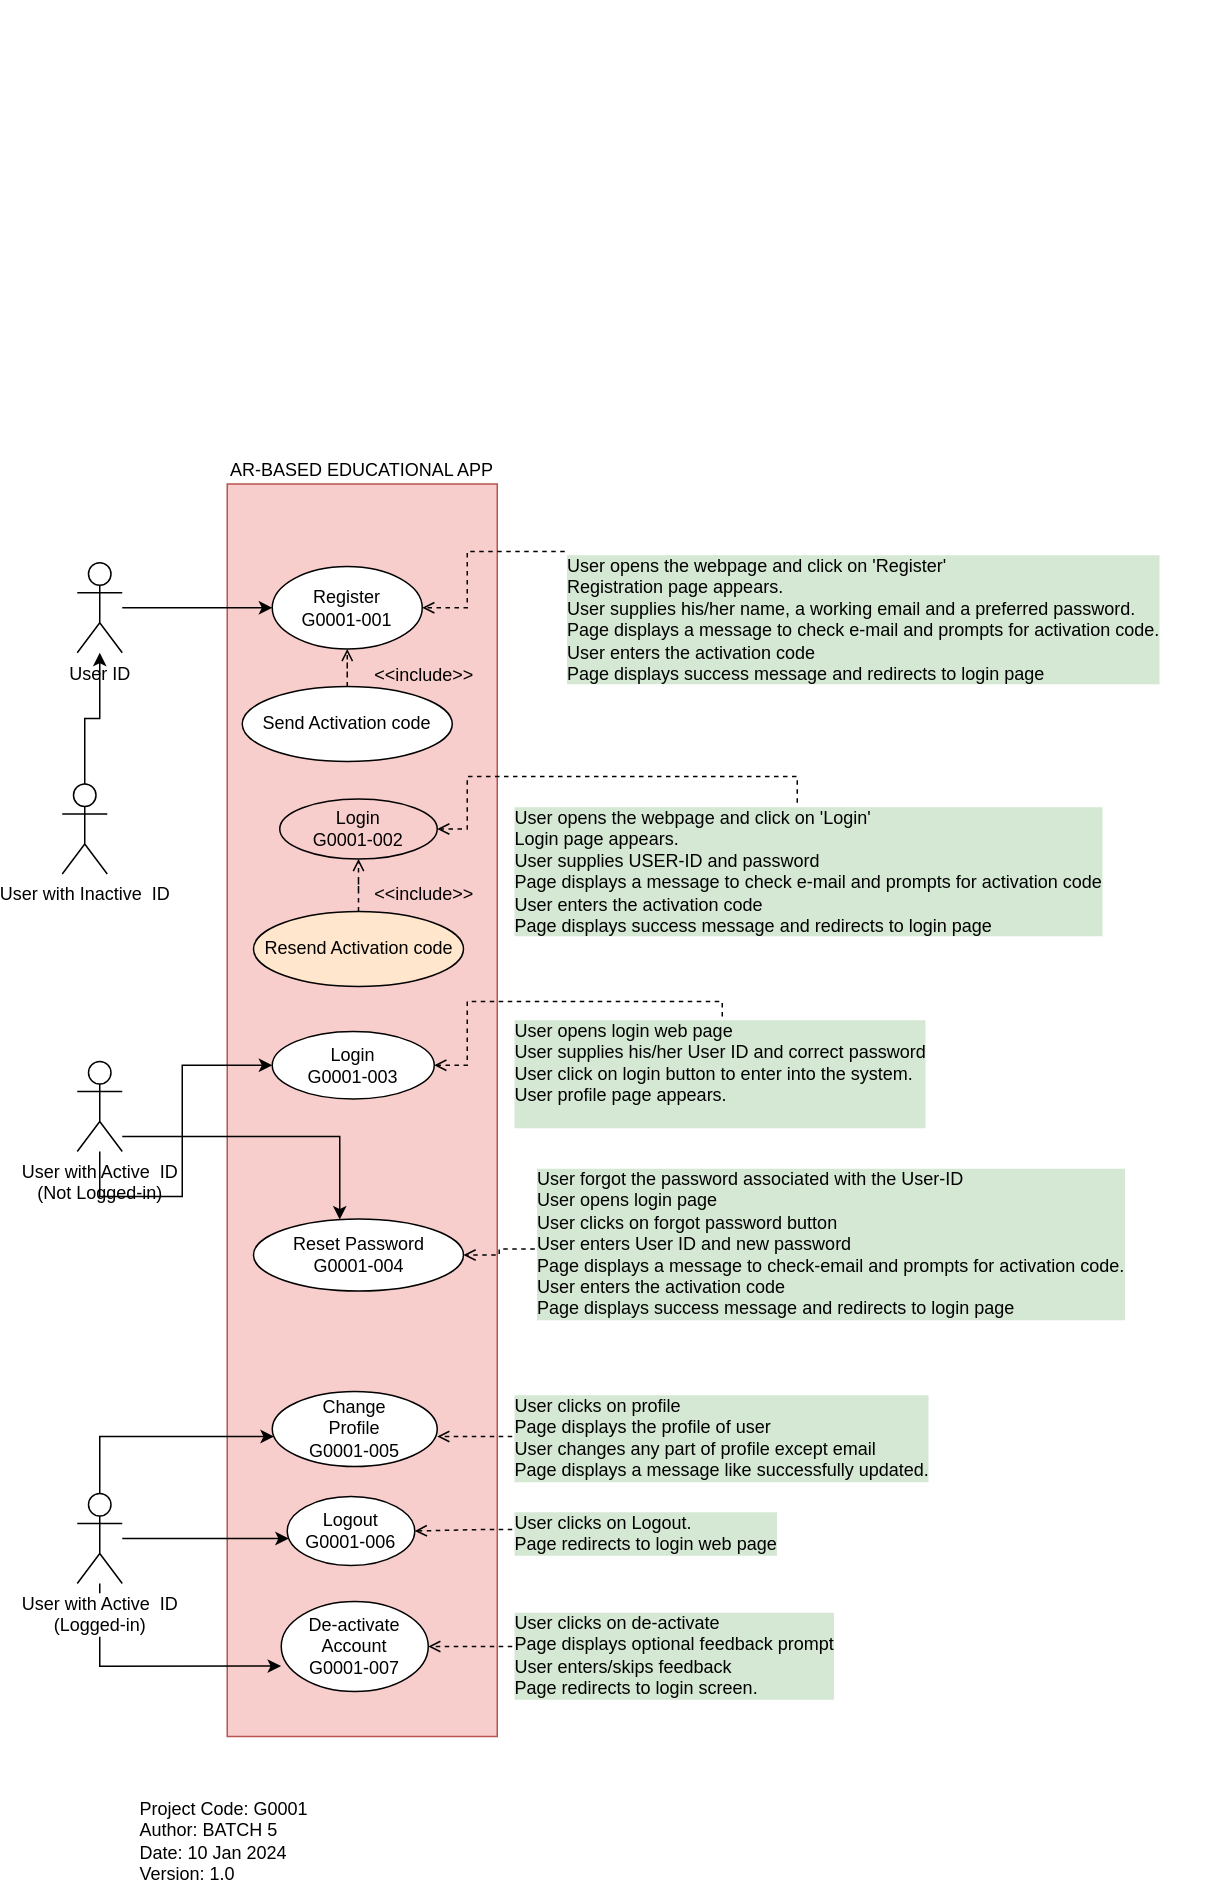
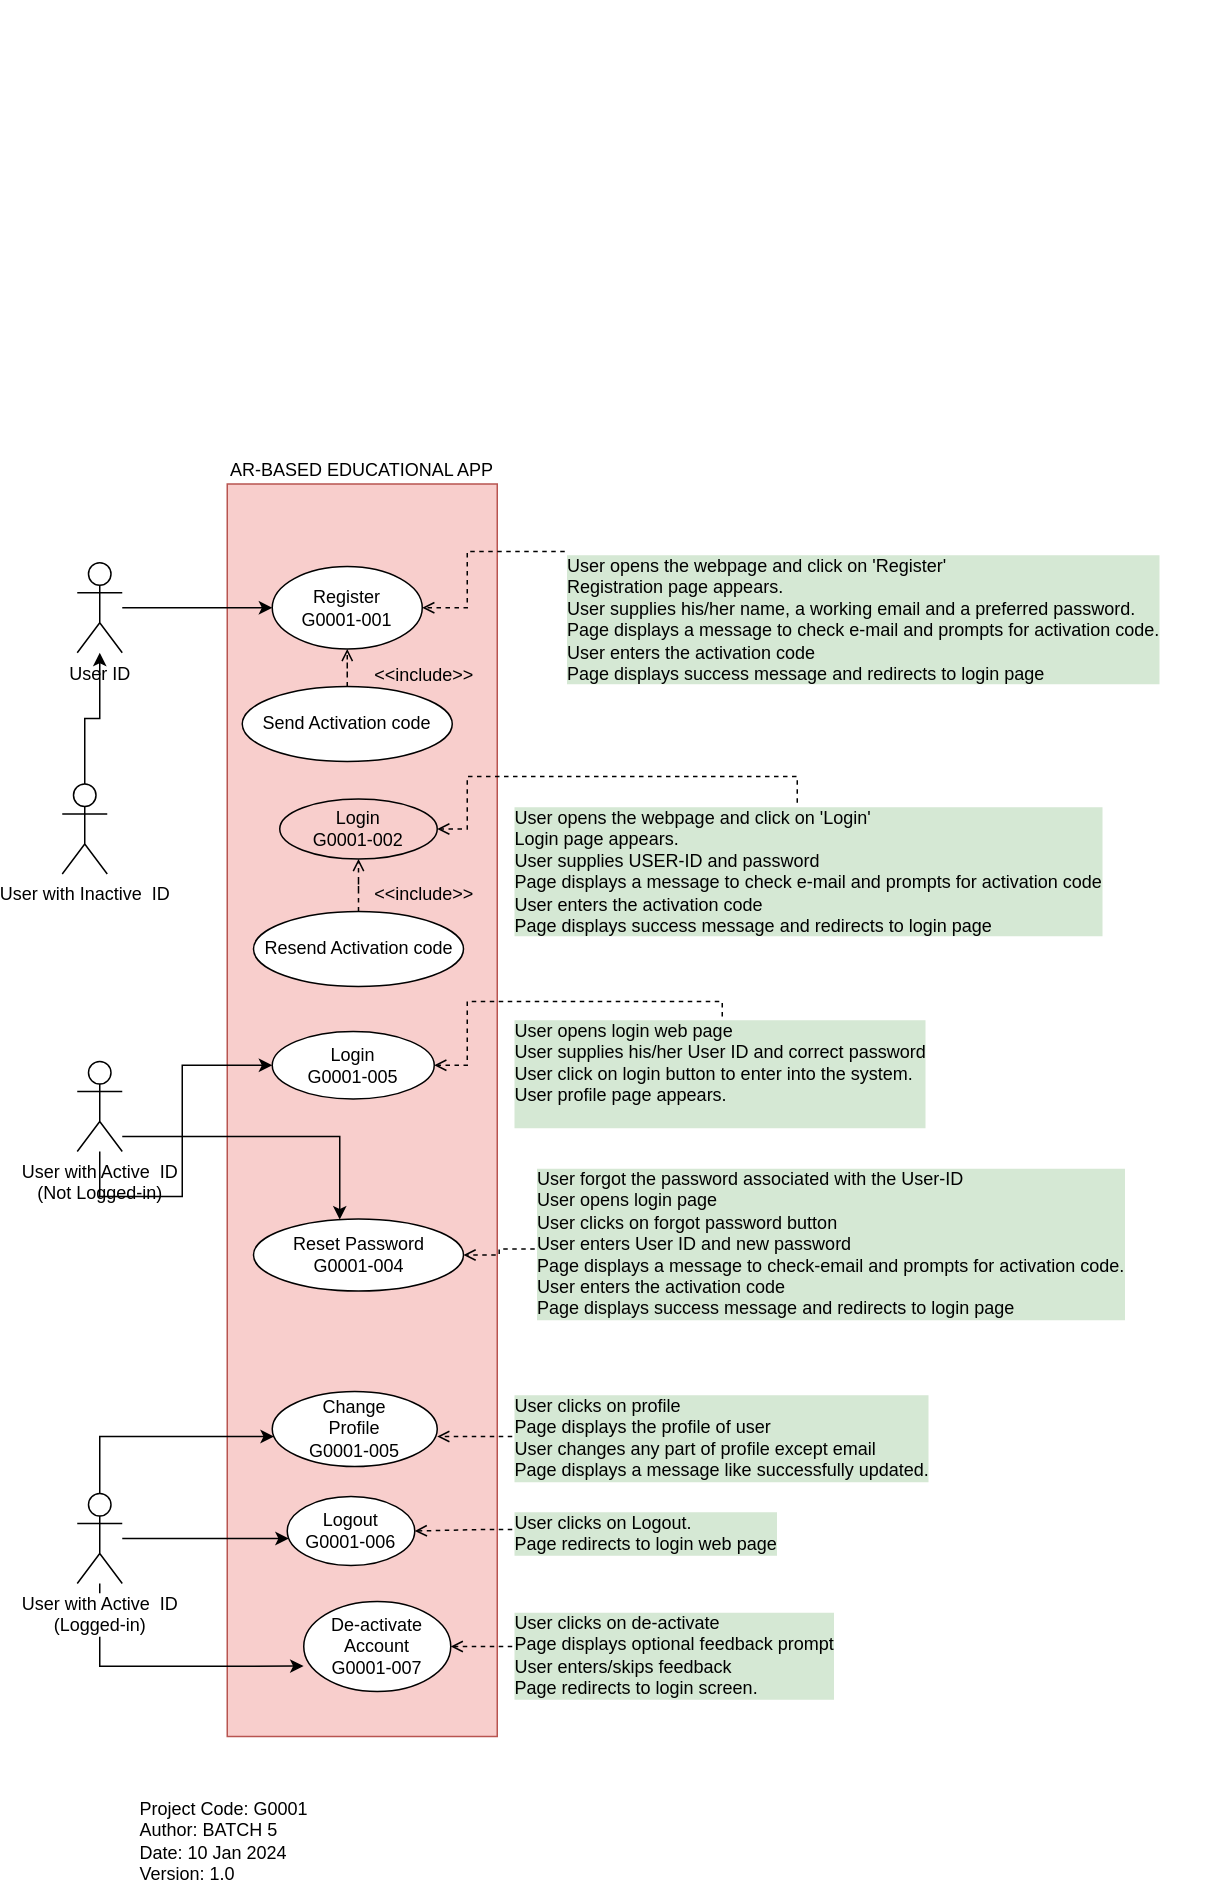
  <mxCell id="0" />
  <mxCell id="1" parent="0" />
  <mxCell id="2" value="AR-BASED EDUCATIONAL APP" style="rounded=0;whiteSpace=wrap;html=1;labelBackgroundColor=none;fontSize=12;align=center;fillColor=#f8cecc;strokeColor=#b85450;labelPosition=center;verticalLabelPosition=top;verticalAlign=bottom;" parent="1" vertex="1"><mxGeometry x="130" y="322" width="180" height="835" as="geometry" /></mxCell>
  <mxCell id="3" style="edgeStyle=orthogonalEdgeStyle;rounded=0;orthogonalLoop=1;jettySize=auto;html=1;" parent="1" source="4" target="5" edge="1"><mxGeometry relative="1" as="geometry" /></mxCell>
  <mxCell id="4" value="User ID" style="shape=umlActor;verticalLabelPosition=bottom;labelBackgroundColor=none;verticalAlign=top;html=1;fillColor=none;" parent="1" vertex="1"><mxGeometry x="30" y="374.5" width="30" height="60" as="geometry" /></mxCell>
  <mxCell id="5" value="&lt;div&gt;Register&lt;/div&gt;&lt;div&gt;G0001-001&lt;br&gt;&lt;/div&gt;" style="ellipse;whiteSpace=wrap;html=1;" parent="1" vertex="1"><mxGeometry x="160" y="377" width="100" height="55" as="geometry" /></mxCell>
  <mxCell id="6" value="&lt;div&gt;Login&lt;/div&gt;&lt;div&gt;G0001-002&lt;/div&gt;" style="ellipse;whiteSpace=wrap;html=1;fillColor=#f8cecc;" parent="1" vertex="1"><mxGeometry x="165" y="532" width="105" height="40" as="geometry" /></mxCell>
- <mxCell id="7" value="&lt;div&gt;Login&lt;/div&gt;&lt;div&gt;G0001-003&lt;/div&gt;" style="ellipse;whiteSpace=wrap;html=1;" parent="1" vertex="1"><mxGeometry x="160" y="687" width="108" height="45" as="geometry" /></mxCell>
+ <mxCell id="7" value="&lt;div&gt;Login&lt;/div&gt;&lt;div&gt;G0001-005&lt;/div&gt;" style="ellipse;whiteSpace=wrap;html=1;" parent="1" vertex="1"><mxGeometry x="160" y="687" width="108" height="45" as="geometry" /></mxCell>
  <mxCell id="8" value="&lt;div&gt;Change &lt;br&gt;&lt;/div&gt;&lt;div&gt;Profile&lt;/div&gt;&lt;div&gt;G0001-005&lt;/div&gt;" style="ellipse;whiteSpace=wrap;html=1;" parent="1" vertex="1"><mxGeometry x="160" y="927" width="110" height="50" as="geometry" /></mxCell>
  <mxCell id="9" style="edgeStyle=orthogonalEdgeStyle;rounded=0;orthogonalLoop=1;jettySize=auto;html=1;entryX=0;entryY=0.5;entryDx=0;entryDy=0;" parent="1" source="11" target="7" edge="1"><mxGeometry relative="1" as="geometry"><Array as="points"><mxPoint x="45" y="797" /><mxPoint x="100" y="797" /><mxPoint x="100" y="710" /></Array></mxGeometry></mxCell>
  <mxCell id="10" style="edgeStyle=orthogonalEdgeStyle;rounded=0;orthogonalLoop=1;jettySize=auto;html=1;" parent="1" source="11" target="17" edge="1"><mxGeometry relative="1" as="geometry"><Array as="points"><mxPoint x="205" y="757" /></Array></mxGeometry></mxCell>
  <mxCell id="11" value="&lt;div&gt;User with Active&amp;nbsp; ID&lt;/div&gt;&lt;div&gt;(Not Logged-in)&lt;br&gt;&lt;/div&gt;" style="shape=umlActor;verticalLabelPosition=bottom;labelBackgroundColor=none;verticalAlign=top;html=1;" parent="1" vertex="1"><mxGeometry x="30" y="707" width="30" height="60" as="geometry" /></mxCell>
  <mxCell id="12" style="edgeStyle=orthogonalEdgeStyle;rounded=0;orthogonalLoop=1;jettySize=auto;html=1;" parent="1" source="15" target="8" edge="1"><mxGeometry relative="1" as="geometry"><Array as="points"><mxPoint x="45" y="957" /></Array></mxGeometry></mxCell>
  <mxCell id="13" style="edgeStyle=orthogonalEdgeStyle;rounded=0;orthogonalLoop=1;jettySize=auto;html=1;" parent="1" source="15" target="18" edge="1"><mxGeometry relative="1" as="geometry"><Array as="points"><mxPoint x="100" y="1025" /><mxPoint x="100" y="1025" /></Array></mxGeometry></mxCell>
  <mxCell id="14" style="edgeStyle=orthogonalEdgeStyle;rounded=0;orthogonalLoop=1;jettySize=auto;html=1;entryX=-0.001;entryY=0.718;entryDx=0;entryDy=0;entryPerimeter=0;endArrow=classic;endFill=1;fontSize=12;" parent="1" source="15" target="16" edge="1"><mxGeometry relative="1" as="geometry"><Array as="points"><mxPoint x="45" y="1110" /></Array></mxGeometry></mxCell>
  <mxCell id="15" value="&lt;div&gt;User with Active&amp;nbsp; ID&lt;/div&gt;&lt;div&gt;(Logged-in)&lt;br&gt;&lt;/div&gt;" style="shape=umlActor;verticalLabelPosition=bottom;labelBackgroundColor=#ffffff;verticalAlign=top;html=1;" parent="1" vertex="1"><mxGeometry x="30" y="995" width="30" height="60" as="geometry" /></mxCell>
- <mxCell id="16" value="&lt;div&gt;De-activate Account&lt;/div&gt;&lt;div&gt;G0001-007&lt;br&gt;&lt;/div&gt;" style="ellipse;whiteSpace=wrap;html=1;" parent="1" vertex="1"><mxGeometry x="166" y="1067" width="98" height="60" as="geometry" /></mxCell>
+ <mxCell id="16" value="&lt;div&gt;De-activate Account&lt;/div&gt;&lt;div&gt;G0001-007&lt;br&gt;&lt;/div&gt;" style="ellipse;whiteSpace=wrap;html=1;" parent="1" vertex="1"><mxGeometry x="181" y="1067" width="98" height="60" as="geometry" /></mxCell>
  <mxCell id="17" value="&lt;div&gt;Reset Password&lt;/div&gt;&lt;div&gt;G0001-004&lt;br&gt;&lt;/div&gt;" style="ellipse;whiteSpace=wrap;html=1;" parent="1" vertex="1"><mxGeometry x="147.5" y="812" width="140" height="48" as="geometry" /></mxCell>
  <mxCell id="18" value="&lt;div&gt;Logout&lt;/div&gt;G0001-006" style="ellipse;whiteSpace=wrap;html=1;" parent="1" vertex="1"><mxGeometry x="170" y="997" width="85" height="46" as="geometry" /></mxCell>
  <mxCell id="19" style="edgeStyle=orthogonalEdgeStyle;rounded=0;orthogonalLoop=1;jettySize=auto;html=1;" parent="1" source="20" target="4" edge="1"><mxGeometry relative="1" as="geometry" /></mxCell>
  <mxCell id="20" value="User with Inactive&amp;nbsp; ID" style="shape=umlActor;verticalLabelPosition=bottom;labelBackgroundColor=none;verticalAlign=top;html=1;fillColor=#ffffff;strokeColor=#000000;" parent="1" vertex="1"><mxGeometry x="20" y="522" width="30" height="60" as="geometry" /></mxCell>
  <mxCell id="21" style="edgeStyle=orthogonalEdgeStyle;rounded=0;orthogonalLoop=1;jettySize=auto;html=1;entryX=1;entryY=0.5;entryDx=0;entryDy=0;dashed=1;endArrow=open;endFill=0;fontSize=12;" parent="1" source="22" target="5" edge="1"><mxGeometry relative="1" as="geometry"><Array as="points"><mxPoint x="510" y="367" /><mxPoint x="290" y="367" /><mxPoint x="290" y="404" /></Array></mxGeometry></mxCell>
  <mxCell id="22" value="&lt;div&gt;User opens the webpage and click on 'Register'&lt;/div&gt;&lt;div&gt;Registration page appears.&lt;br&gt;&lt;/div&gt;&lt;div&gt;User supplies his/her name, a working email and a preferred password.&lt;/div&gt;&lt;div&gt;Page displays a message to check e-mail and prompts for activation code.&lt;/div&gt;&lt;div&gt;User enters the activation code&lt;/div&gt;&lt;div&gt;Page displays success message and redirects to login page&lt;br&gt;&lt;/div&gt;" style="text;html=1;resizable=0;points=[];autosize=1;align=left;verticalAlign=top;spacingTop=-4;labelBackgroundColor=#D5E8D4;comic=0;shadow=0;" parent="1" vertex="1"><mxGeometry x="355" y="367" width="410" height="90" as="geometry" /></mxCell>
  <mxCell id="23" style="edgeStyle=orthogonalEdgeStyle;rounded=0;orthogonalLoop=1;jettySize=auto;html=1;endArrow=open;endFill=0;fontSize=12;dashed=1;" parent="1" source="24" target="6" edge="1"><mxGeometry relative="1" as="geometry" /></mxCell>
- <mxCell id="24" value="&lt;div&gt;Resend Activation code&lt;/div&gt;" style="ellipse;whiteSpace=wrap;html=1;fillColor=#ffe6cc;" parent="1" vertex="1"><mxGeometry x="147.5" y="607" width="140" height="50" as="geometry" /></mxCell>
+ <mxCell id="24" value="&lt;div&gt;Resend Activation code&lt;/div&gt;" style="ellipse;whiteSpace=wrap;html=1;" parent="1" vertex="1"><mxGeometry x="147.5" y="607" width="140" height="50" as="geometry" /></mxCell>
  <mxCell id="25" style="edgeStyle=orthogonalEdgeStyle;rounded=0;orthogonalLoop=1;jettySize=auto;html=1;dashed=1;endArrow=open;endFill=0;" parent="1" source="27" target="5" edge="1"><mxGeometry relative="1" as="geometry" /></mxCell>
  <mxCell id="26" value="&amp;lt;&amp;lt;include&amp;gt;&amp;gt;" style="text;html=1;resizable=0;points=[];align=center;verticalAlign=middle;labelBackgroundColor=none;" parent="25" vertex="1" connectable="0"><mxGeometry x="0.564" relative="1" as="geometry"><mxPoint x="50" y="5" as="offset" /></mxGeometry></mxCell>
  <mxCell id="27" value="&lt;div&gt;Send Activation code&lt;/div&gt;" style="ellipse;whiteSpace=wrap;html=1;" parent="1" vertex="1"><mxGeometry x="140" y="457" width="140" height="50" as="geometry" /></mxCell>
  <mxCell id="28" style="edgeStyle=orthogonalEdgeStyle;rounded=0;orthogonalLoop=1;jettySize=auto;html=1;entryX=1;entryY=0.5;entryDx=0;entryDy=0;dashed=1;endArrow=open;endFill=0;fontSize=12;" parent="1" source="29" target="6" edge="1"><mxGeometry relative="1" as="geometry"><Array as="points"><mxPoint x="510" y="517" /><mxPoint x="290" y="517" /><mxPoint x="290" y="552" /></Array></mxGeometry></mxCell>
  <mxCell id="29" value="User opens the webpage and click on 'Login'&lt;br&gt;&lt;div&gt;&lt;span&gt;Login page appears.&lt;/span&gt;&lt;/div&gt;&lt;div&gt;&lt;span&gt;User supplies USER-ID and password&lt;/span&gt;&lt;/div&gt;&lt;div&gt;&lt;span&gt;Page displays a message to check e-mail and prompts for activation code&lt;/span&gt;&lt;/div&gt;&lt;div&gt;&lt;span&gt;User enters the activation code&lt;/span&gt;&lt;/div&gt;&lt;div&gt;&lt;span&gt;Page displays success message and redirects to login page&lt;br&gt;&lt;/span&gt;&lt;/div&gt;" style="text;html=1;resizable=0;points=[];autosize=1;align=left;verticalAlign=top;spacingTop=-4;labelBackgroundColor=#D5E8D4;" parent="1" vertex="1"><mxGeometry x="320" y="534.5" width="420" height="90" as="geometry" /></mxCell>
  <mxCell id="30" style="edgeStyle=orthogonalEdgeStyle;rounded=0;orthogonalLoop=1;jettySize=auto;html=1;entryX=1;entryY=0.5;entryDx=0;entryDy=0;dashed=1;endArrow=open;endFill=0;fontSize=12;" parent="1" source="31" target="7" edge="1"><mxGeometry relative="1" as="geometry"><Array as="points"><mxPoint x="460" y="667" /><mxPoint x="290" y="667" /><mxPoint x="290" y="710" /></Array></mxGeometry></mxCell>
  <mxCell id="31" value="&lt;div&gt;User opens login web page&lt;/div&gt;&lt;div&gt;User supplies his/her User ID and correct password&lt;/div&gt;&lt;div&gt;User click on login button to enter into the system.&lt;/div&gt;&lt;div&gt;User profile page appears.&lt;/div&gt;&lt;div&gt;&lt;br&gt;&lt;/div&gt;" style="text;html=1;resizable=0;points=[];autosize=1;align=left;verticalAlign=top;spacingTop=-4;labelBackgroundColor=#D5E8D4;" parent="1" vertex="1"><mxGeometry x="320" y="677" width="300" height="80" as="geometry" /></mxCell>
  <mxCell id="32" style="edgeStyle=orthogonalEdgeStyle;rounded=0;orthogonalLoop=1;jettySize=auto;html=1;entryX=1;entryY=0.5;entryDx=0;entryDy=0;dashed=1;endArrow=open;endFill=0;fontSize=12;" parent="1" source="33" target="16" edge="1"><mxGeometry relative="1" as="geometry"><Array as="points"><mxPoint x="310" y="1097" /><mxPoint x="310" y="1097" /></Array></mxGeometry></mxCell>
  <mxCell id="33" value="User clicks on de-activate&lt;br&gt;&lt;div&gt;Page displays optional feedback prompt&lt;/div&gt;&lt;div&gt;User enters/skips feedback&lt;br&gt;&lt;/div&gt;&lt;div&gt;Page redirects to login screen.&lt;/div&gt;" style="text;html=1;resizable=0;points=[];autosize=1;align=left;verticalAlign=top;spacingTop=-4;labelBackgroundColor=#D5E8D4;" parent="1" vertex="1"><mxGeometry x="320" y="1072" width="230" height="60" as="geometry" /></mxCell>
  <mxCell id="34" style="edgeStyle=orthogonalEdgeStyle;rounded=0;orthogonalLoop=1;jettySize=auto;html=1;entryX=1;entryY=0.5;entryDx=0;entryDy=0;dashed=1;endArrow=open;endFill=0;fontSize=12;" parent="1" source="35" target="17" edge="1"><mxGeometry relative="1" as="geometry" /></mxCell>
  <mxCell id="35" value="&lt;div&gt;User forgot the password associated with the User-ID&lt;br&gt;&lt;/div&gt;&lt;div&gt;User opens login page&lt;/div&gt;&lt;div&gt;User clicks on forgot password button&lt;/div&gt;&lt;div&gt;User enters User ID and new password&lt;br&gt;&lt;/div&gt;&lt;div&gt;Page displays a message to check-email and prompts for activation code.&lt;/div&gt;&lt;div&gt;User enters the activation code&lt;/div&gt;&lt;div&gt;Page displays success message and redirects to login page&lt;/div&gt;" style="text;html=1;labelBackgroundColor=#D5E8D4;" parent="1" vertex="1"><mxGeometry x="335" y="772" width="410" height="120" as="geometry" /></mxCell>
  <mxCell id="36" style="edgeStyle=orthogonalEdgeStyle;rounded=0;orthogonalLoop=1;jettySize=auto;html=1;dashed=1;endArrow=open;endFill=0;fontSize=12;" parent="1" source="37" edge="1"><mxGeometry relative="1" as="geometry"><mxPoint x="270" y="957" as="targetPoint" /></mxGeometry></mxCell>
  <mxCell id="37" value="&lt;div&gt;User clicks on profile&lt;/div&gt;&lt;div&gt;Page displays the profile of user&lt;/div&gt;&lt;div&gt;User changes any part of profile except email&lt;br&gt;&lt;/div&gt;Page displays a message like successfully updated.&lt;br&gt;" style="text;html=1;resizable=0;points=[];autosize=1;align=left;verticalAlign=top;spacingTop=-4;labelBackgroundColor=#D5E8D4;" parent="1" vertex="1"><mxGeometry x="320" y="927" width="290" height="60" as="geometry" /></mxCell>
  <mxCell id="38" style="edgeStyle=orthogonalEdgeStyle;rounded=0;orthogonalLoop=1;jettySize=auto;html=1;entryX=1;entryY=0.5;entryDx=0;entryDy=0;dashed=1;endArrow=open;endFill=0;fontSize=12;" parent="1" source="39" target="18" edge="1"><mxGeometry relative="1" as="geometry"><Array as="points"><mxPoint x="300" y="1019" /><mxPoint x="300" y="1019" /></Array></mxGeometry></mxCell>
  <mxCell id="39" value="User clicks on Logout.&lt;br&gt;Page redirects to login web page&lt;br&gt;" style="text;html=1;resizable=0;points=[];autosize=1;align=left;verticalAlign=top;spacingTop=-4;labelBackgroundColor=#D5E8D4;" parent="1" vertex="1"><mxGeometry x="320" y="1005" width="190" height="30" as="geometry" /></mxCell>
  <mxCell id="40" value="&lt;div style=&quot;font-size: 12px&quot;&gt;Project Code: G0001&lt;/div&gt;&lt;div style=&quot;font-size: 12px&quot;&gt;Author: BATCH 5&lt;/div&gt;&lt;div style=&quot;font-size: 12px&quot;&gt;Date: 10 Jan 2024&lt;/div&gt;&lt;div style=&quot;font-size: 12px&quot;&gt;Version: 1.0&lt;br style=&quot;font-size: 12px&quot;&gt;&lt;/div&gt;" style="text;html=1;strokeColor=none;fillColor=none;align=left;verticalAlign=middle;whiteSpace=wrap;rounded=0;labelBackgroundColor=none;fontSize=12;" parent="1" vertex="1"><mxGeometry x="70" y="1217" width="480" height="20" as="geometry" /></mxCell>
  <mxCell id="41" value="&amp;lt;&amp;lt;include&amp;gt;&amp;gt;" style="text;html=1;resizable=0;points=[];align=center;verticalAlign=middle;labelBackgroundColor=none;" parent="1" vertex="1" connectable="0"><mxGeometry x="210.172" y="597.001" as="geometry"><mxPoint x="50" y="-2" as="offset" /></mxGeometry></mxCell>
  <mxCell id="42" style="edgeStyle=orthogonalEdgeStyle;rounded=0;orthogonalLoop=1;jettySize=auto;html=1;exitX=0.5;exitY=1;exitDx=0;exitDy=0;dashed=1;endArrow=open;endFill=0;fontSize=12;" parent="1" source="18" target="18" edge="1"><mxGeometry relative="1" as="geometry" /></mxCell>
  <mxCell id="43" value="&lt;br&gt;&lt;br&gt;&lt;br&gt;&lt;br&gt;&lt;br&gt;&lt;br&gt;&lt;br&gt;&lt;br&gt;&lt;br&gt;&lt;br&gt;&lt;br&gt;&lt;br&gt;&lt;br&gt;&lt;br&gt;&lt;br&gt;&lt;br&gt;&lt;br&gt;&lt;br&gt;&lt;br&gt;&lt;br&gt;&lt;br&gt;&lt;br&gt;&lt;br&gt;&lt;br&gt;&lt;br&gt;&lt;br&gt;&lt;br&gt;&lt;br&gt;&lt;br&gt;&lt;br&gt;&lt;br&gt;&lt;br&gt;&lt;br&gt;&lt;br&gt;&lt;br&gt;&lt;br&gt;" style="text;html=1;align=center;verticalAlign=middle;resizable=0;points=[];autosize=1;strokeColor=none;fillColor=none;" vertex="1" parent="1"><mxGeometry x="230" y="20" width="20" height="530" as="geometry" /></mxCell>
